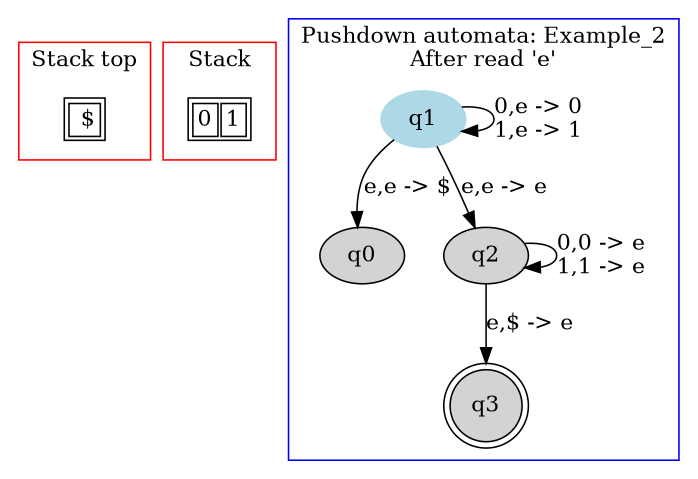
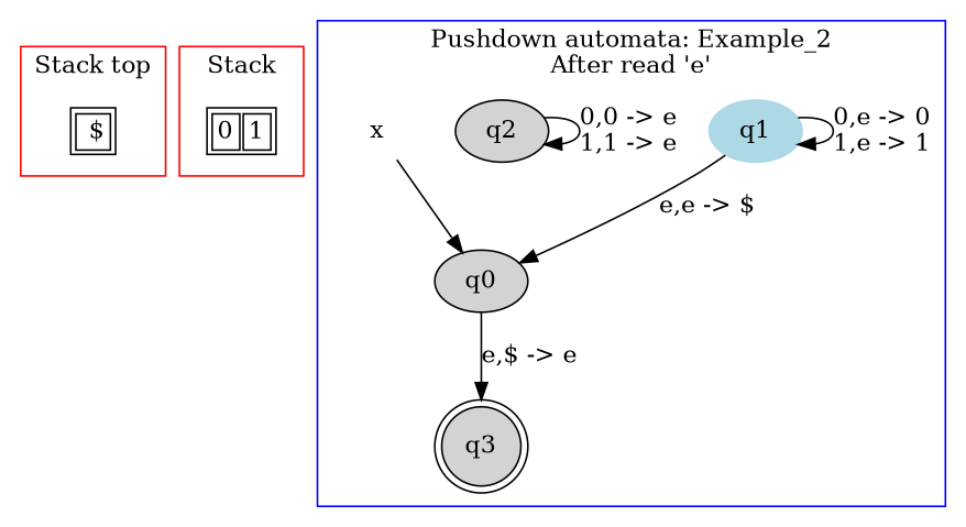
  digraph {
    node [style=filled]
    n1 [label=<<TABLE> <TR> <TD> $</TD> </TR> </TABLE>> shape=plaintext style=""]
    n2 [label=<<TABLE> <TR> <TD><FONT>0</FONT></TD> <TD><FONT>1</FONT></TD> </TR> </TABLE>> shape=plaintext style=""]
    q0
    q1 [color=lightblue]
    q2
    q3 [shape=doublecircle]
+   x [color=white]
    subgraph cluster_1 {
      color=red
      label="Stack top"
      n1
    }
    subgraph cluster_2 {
      color=red
      label=Stack
      n2
    }
    subgraph cluster_3 {
      color=blue
      label="Pushdown automata: Example_2\nAfter read 'e'"
      q0
      q1
      q2
      q3
+     x
    }
    q1 -> q0 [label="e,e -> $"]
    q1 -> q1 [label="0,e -> 0\n1,e -> 1"]
-   q1 -> q2 [label="e,e -> e"]
    q2 -> q2 [label="0,0 -> e\n1,1 -> e"]
-   q2 -> q3 [label="e,$ -> e"]
+   q0 -> q3 [label="e,$ -> e"]
+   x -> q0
  }
